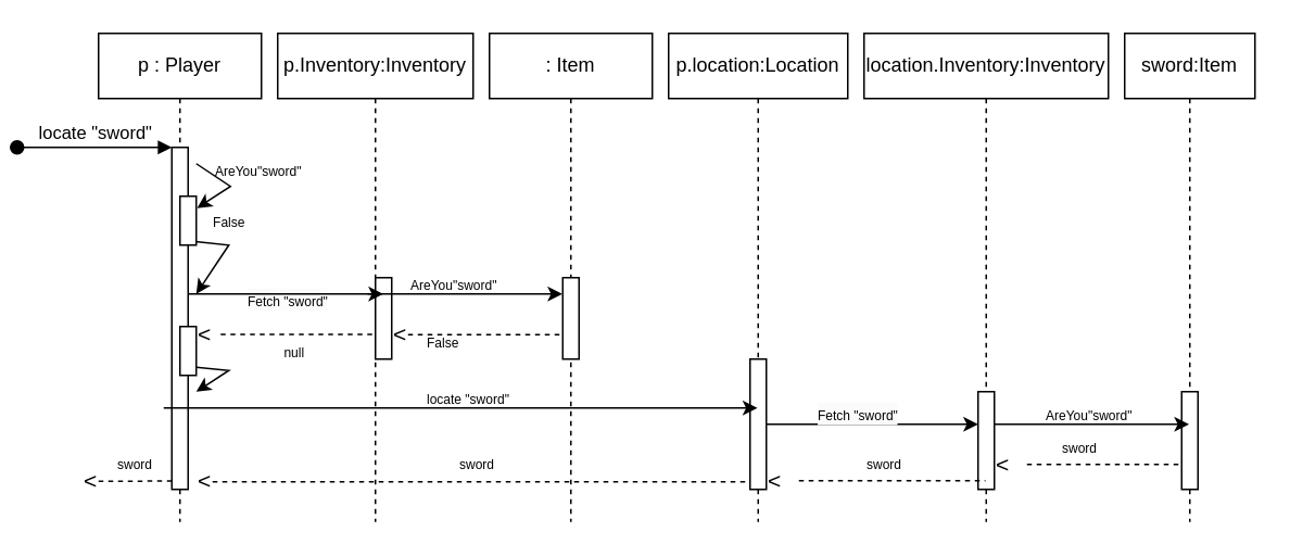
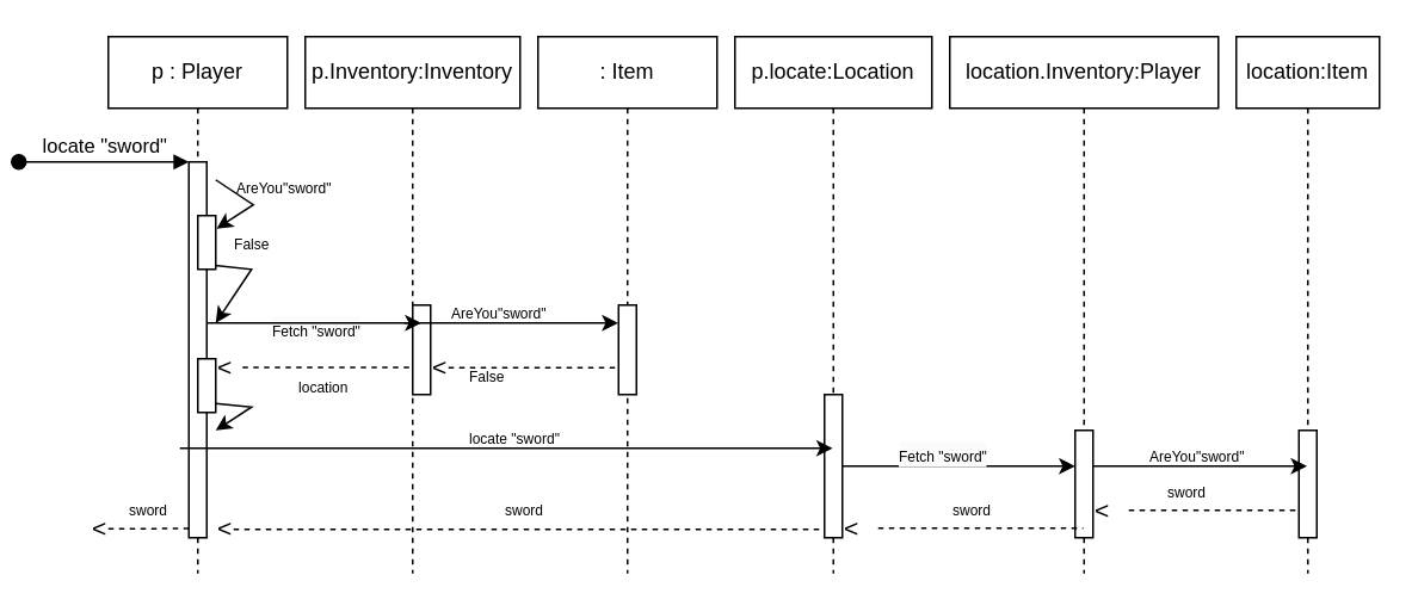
  <mxCell id="0" />
  <mxCell id="1" parent="0" />
- <mxCell id="2" value="p.location:Location" style="shape=umlLifeline;perimeter=lifelinePerimeter;whiteSpace=wrap;html=1;container=0;dropTarget=0;collapsible=0;recursiveResize=0;outlineConnect=0;portConstraint=eastwest;newEdgeStyle={&quot;edgeStyle&quot;:&quot;elbowEdgeStyle&quot;,&quot;elbow&quot;:&quot;vertical&quot;,&quot;curved&quot;:0,&quot;rounded&quot;:0};" vertex="1" parent="1"><mxGeometry x="390" y="20" width="110" height="300" as="geometry" /></mxCell>
+ <mxCell id="2" value="p.locate:Location" style="shape=umlLifeline;perimeter=lifelinePerimeter;whiteSpace=wrap;html=1;container=0;dropTarget=0;collapsible=0;recursiveResize=0;outlineConnect=0;portConstraint=eastwest;newEdgeStyle={&quot;edgeStyle&quot;:&quot;elbowEdgeStyle&quot;,&quot;elbow&quot;:&quot;vertical&quot;,&quot;curved&quot;:0,&quot;rounded&quot;:0};" vertex="1" parent="1"><mxGeometry x="390" y="20" width="110" height="300" as="geometry" /></mxCell>
  <mxCell id="3" value="" style="html=1;points=[];perimeter=orthogonalPerimeter;outlineConnect=0;targetShapes=umlLifeline;portConstraint=eastwest;newEdgeStyle={&quot;edgeStyle&quot;:&quot;elbowEdgeStyle&quot;,&quot;elbow&quot;:&quot;vertical&quot;,&quot;curved&quot;:0,&quot;rounded&quot;:0};" vertex="1" parent="2"><mxGeometry x="50" y="200" width="10" height="80" as="geometry" /></mxCell>
- <mxCell id="4" value="location.Inventory:Inventory" style="shape=umlLifeline;perimeter=lifelinePerimeter;whiteSpace=wrap;html=1;container=0;dropTarget=0;collapsible=0;recursiveResize=0;outlineConnect=0;portConstraint=eastwest;newEdgeStyle={&quot;edgeStyle&quot;:&quot;elbowEdgeStyle&quot;,&quot;elbow&quot;:&quot;vertical&quot;,&quot;curved&quot;:0,&quot;rounded&quot;:0};" vertex="1" parent="1"><mxGeometry x="510" y="20" width="150" height="300" as="geometry" /></mxCell>
+ <mxCell id="4" value="location.Inventory:Player" style="shape=umlLifeline;perimeter=lifelinePerimeter;whiteSpace=wrap;html=1;container=0;dropTarget=0;collapsible=0;recursiveResize=0;outlineConnect=0;portConstraint=eastwest;newEdgeStyle={&quot;edgeStyle&quot;:&quot;elbowEdgeStyle&quot;,&quot;elbow&quot;:&quot;vertical&quot;,&quot;curved&quot;:0,&quot;rounded&quot;:0};" vertex="1" parent="1"><mxGeometry x="510" y="20" width="150" height="300" as="geometry" /></mxCell>
  <mxCell id="5" value="" style="html=1;points=[];perimeter=orthogonalPerimeter;outlineConnect=0;targetShapes=umlLifeline;portConstraint=eastwest;newEdgeStyle={&quot;edgeStyle&quot;:&quot;elbowEdgeStyle&quot;,&quot;elbow&quot;:&quot;vertical&quot;,&quot;curved&quot;:0,&quot;rounded&quot;:0};" vertex="1" parent="4"><mxGeometry x="70" y="220" width="10" height="60" as="geometry" /></mxCell>
  <mxCell id="6" value="" style="group" vertex="1" connectable="0" parent="1"><mxGeometry x="30" y="20" width="350" height="300" as="geometry" /></mxCell>
  <mxCell id="7" value="p : Player" style="shape=umlLifeline;perimeter=lifelinePerimeter;whiteSpace=wrap;html=1;container=0;dropTarget=0;collapsible=0;recursiveResize=0;outlineConnect=0;portConstraint=eastwest;newEdgeStyle={&quot;edgeStyle&quot;:&quot;elbowEdgeStyle&quot;,&quot;elbow&quot;:&quot;vertical&quot;,&quot;curved&quot;:0,&quot;rounded&quot;:0};" parent="6" vertex="1"><mxGeometry x="10" width="100" height="300" as="geometry" /></mxCell>
  <mxCell id="8" value="" style="html=1;points=[];perimeter=orthogonalPerimeter;outlineConnect=0;targetShapes=umlLifeline;portConstraint=eastwest;newEdgeStyle={&quot;edgeStyle&quot;:&quot;elbowEdgeStyle&quot;,&quot;elbow&quot;:&quot;vertical&quot;,&quot;curved&quot;:0,&quot;rounded&quot;:0};" parent="7" vertex="1"><mxGeometry x="45" y="70" width="10" height="210" as="geometry" /></mxCell>
  <mxCell id="9" value="locate &quot;sword&quot;" style="html=1;verticalAlign=bottom;startArrow=oval;endArrow=block;startSize=8;edgeStyle=elbowEdgeStyle;elbow=vertical;curved=0;rounded=0;" parent="7" target="8" edge="1"><mxGeometry relative="1" as="geometry"><mxPoint x="-50" y="70" as="sourcePoint" /></mxGeometry></mxCell>
  <mxCell id="10" value="" style="html=1;points=[];perimeter=orthogonalPerimeter;outlineConnect=0;targetShapes=umlLifeline;portConstraint=eastwest;newEdgeStyle={&quot;edgeStyle&quot;:&quot;elbowEdgeStyle&quot;,&quot;elbow&quot;:&quot;vertical&quot;,&quot;curved&quot;:0,&quot;rounded&quot;:0};" parent="7" vertex="1"><mxGeometry x="50" y="100" width="10" height="30" as="geometry" /></mxCell>
  <mxCell id="11" value="" style="html=1;points=[];perimeter=orthogonalPerimeter;outlineConnect=0;targetShapes=umlLifeline;portConstraint=eastwest;newEdgeStyle={&quot;edgeStyle&quot;:&quot;elbowEdgeStyle&quot;,&quot;elbow&quot;:&quot;vertical&quot;,&quot;curved&quot;:0,&quot;rounded&quot;:0};" vertex="1" parent="7"><mxGeometry x="50" y="180" width="10" height="30" as="geometry" /></mxCell>
  <mxCell id="12" value="p.Inventory:Inventory" style="shape=umlLifeline;perimeter=lifelinePerimeter;whiteSpace=wrap;html=1;container=0;dropTarget=0;collapsible=0;recursiveResize=0;outlineConnect=0;portConstraint=eastwest;newEdgeStyle={&quot;edgeStyle&quot;:&quot;elbowEdgeStyle&quot;,&quot;elbow&quot;:&quot;vertical&quot;,&quot;curved&quot;:0,&quot;rounded&quot;:0};" parent="6" vertex="1"><mxGeometry x="120" width="120" height="300" as="geometry" /></mxCell>
  <mxCell id="13" value="" style="html=1;points=[];perimeter=orthogonalPerimeter;outlineConnect=0;targetShapes=umlLifeline;portConstraint=eastwest;newEdgeStyle={&quot;edgeStyle&quot;:&quot;elbowEdgeStyle&quot;,&quot;elbow&quot;:&quot;vertical&quot;,&quot;curved&quot;:0,&quot;rounded&quot;:0};" parent="12" vertex="1"><mxGeometry x="60" y="150" width="10" height="50" as="geometry" /></mxCell>
  <mxCell id="14" value=": Item" style="shape=umlLifeline;perimeter=lifelinePerimeter;whiteSpace=wrap;html=1;container=0;dropTarget=0;collapsible=0;recursiveResize=0;outlineConnect=0;portConstraint=eastwest;newEdgeStyle={&quot;edgeStyle&quot;:&quot;elbowEdgeStyle&quot;,&quot;elbow&quot;:&quot;vertical&quot;,&quot;curved&quot;:0,&quot;rounded&quot;:0};" vertex="1" parent="6"><mxGeometry x="250" width="100" height="300" as="geometry" /></mxCell>
  <mxCell id="15" value="" style="html=1;points=[];perimeter=orthogonalPerimeter;outlineConnect=0;targetShapes=umlLifeline;portConstraint=eastwest;newEdgeStyle={&quot;edgeStyle&quot;:&quot;elbowEdgeStyle&quot;,&quot;elbow&quot;:&quot;vertical&quot;,&quot;curved&quot;:0,&quot;rounded&quot;:0};" vertex="1" parent="14"><mxGeometry x="45" y="150" width="10" height="50" as="geometry" /></mxCell>
  <mxCell id="16" value="&lt;font style=&quot;font-size: 8px;&quot;&gt;AreYou&quot;sword&quot;&lt;/font&gt;" style="text;whiteSpace=wrap;html=1;" vertex="1" parent="6"><mxGeometry x="80" y="70" width="70" height="40" as="geometry" /></mxCell>
  <mxCell id="17" value="&lt;span style=&quot;color: rgb(0, 0, 0); font-family: Helvetica; font-style: normal; font-variant-ligatures: normal; font-variant-caps: normal; font-weight: 400; letter-spacing: normal; orphans: 2; text-align: left; text-indent: 0px; text-transform: none; widows: 2; word-spacing: 0px; -webkit-text-stroke-width: 0px; background-color: rgb(251, 251, 251); text-decoration-thickness: initial; text-decoration-style: initial; text-decoration-color: initial; float: none; display: inline !important;&quot;&gt;&lt;font style=&quot;font-size: 8px;&quot;&gt;Fetch &quot;sword&quot;&lt;/font&gt;&lt;/span&gt;" style="text;whiteSpace=wrap;html=1;" vertex="1" parent="6"><mxGeometry x="100" y="150" width="60" height="20" as="geometry" /></mxCell>
  <mxCell id="18" value="&lt;font style=&quot;font-size: 8px;&quot;&gt;False&lt;/font&gt;" style="text;html=1;align=center;verticalAlign=middle;resizable=0;points=[];autosize=1;strokeColor=none;fillColor=none;" vertex="1" parent="6"><mxGeometry x="70" y="100" width="40" height="30" as="geometry" /></mxCell>
  <mxCell id="19" value="" style="endArrow=classic;html=1;rounded=0;" edge="1" parent="6"><mxGeometry width="50" height="50" relative="1" as="geometry"><mxPoint x="65.25" y="160" as="sourcePoint" /><mxPoint x="184.75" y="160" as="targetPoint" /><Array as="points"><mxPoint x="100.25" y="160" /></Array></mxGeometry></mxCell>
  <mxCell id="20" value="" style="endArrow=classic;html=1;rounded=0;exitX=-0.012;exitY=0.926;exitDx=0;exitDy=0;exitPerimeter=0;" edge="1" parent="6" source="18"><mxGeometry width="50" height="50" relative="1" as="geometry"><mxPoint x="40" y="200" as="sourcePoint" /><mxPoint x="70" y="160" as="targetPoint" /><Array as="points"><mxPoint x="90" y="130" /></Array></mxGeometry></mxCell>
  <mxCell id="21" value="" style="endArrow=classic;html=1;rounded=0;entryX=0.012;entryY=0.243;entryDx=0;entryDy=0;entryPerimeter=0;" edge="1" parent="6" target="18"><mxGeometry width="50" height="50" relative="1" as="geometry"><mxPoint x="70" y="80" as="sourcePoint" /><mxPoint x="81" y="104" as="targetPoint" /><Array as="points"><mxPoint x="91" y="94" /></Array></mxGeometry></mxCell>
  <mxCell id="22" value="" style="endArrow=classic;html=1;rounded=0;" edge="1" parent="6"><mxGeometry width="50" height="50" relative="1" as="geometry"><mxPoint x="175.25" y="160" as="sourcePoint" /><mxPoint x="294.75" y="160" as="targetPoint" /><Array as="points"><mxPoint x="210.25" y="160" /></Array></mxGeometry></mxCell>
  <mxCell id="23" value="&lt;font style=&quot;font-size: 8px;&quot;&gt;AreYou&quot;sword&quot;&lt;/font&gt;" style="text;whiteSpace=wrap;html=1;" vertex="1" parent="6"><mxGeometry x="200" y="140" width="60" height="20" as="geometry" /></mxCell>
  <mxCell id="24" value="" style="endArrow=none;dashed=1;html=1;rounded=0;" edge="1" parent="6" target="15"><mxGeometry width="50" height="50" relative="1" as="geometry"><mxPoint x="200.0" y="185" as="sourcePoint" /><mxPoint x="300" y="190" as="targetPoint" /></mxGeometry></mxCell>
  <mxCell id="25" value="&lt;font style=&quot;font-size: 8px;&quot;&gt;False&lt;/font&gt;" style="text;whiteSpace=wrap;html=1;" vertex="1" parent="6"><mxGeometry x="210" y="175" width="60" height="20" as="geometry" /></mxCell>
  <mxCell id="26" value="" style="endArrow=none;dashed=1;html=1;rounded=0;" edge="1" parent="6"><mxGeometry width="50" height="50" relative="1" as="geometry"><mxPoint x="85" y="184.82" as="sourcePoint" /><mxPoint x="180" y="184.82" as="targetPoint" /></mxGeometry></mxCell>
  <mxCell id="27" value="&lt;font style=&quot;font-size: 14px;&quot;&gt;&amp;lt;&lt;/font&gt;" style="text;html=1;align=center;verticalAlign=middle;resizable=0;points=[];autosize=1;strokeColor=none;fillColor=none;" vertex="1" parent="6"><mxGeometry x="60" y="170" width="30" height="30" as="geometry" /></mxCell>
- <mxCell id="28" value="&lt;font style=&quot;font-size: 8px;&quot;&gt;null&lt;/font&gt;" style="text;html=1;align=center;verticalAlign=middle;resizable=0;points=[];autosize=1;strokeColor=none;fillColor=none;" vertex="1" parent="6"><mxGeometry x="110" y="180" width="40" height="30" as="geometry" /></mxCell>
+ <mxCell id="28" value="&lt;font style=&quot;font-size: 8px;&quot;&gt;location&lt;/font&gt;" style="text;html=1;align=center;verticalAlign=middle;resizable=0;points=[];autosize=1;strokeColor=none;fillColor=none;" vertex="1" parent="6"><mxGeometry x="110" y="180" width="40" height="30" as="geometry" /></mxCell>
  <mxCell id="29" value="" style="endArrow=classic;html=1;rounded=0;exitX=-0.012;exitY=0.926;exitDx=0;exitDy=0;exitPerimeter=0;" edge="1" parent="6"><mxGeometry width="50" height="50" relative="1" as="geometry"><mxPoint x="70" y="205" as="sourcePoint" /><mxPoint x="70" y="220" as="targetPoint" /><Array as="points"><mxPoint x="90" y="207" /></Array></mxGeometry></mxCell>
  <mxCell id="30" value="" style="endArrow=classic;html=1;rounded=0;" edge="1" parent="6" target="2"><mxGeometry width="50" height="50" relative="1" as="geometry"><mxPoint x="50" y="230" as="sourcePoint" /><mxPoint x="169.5" y="230" as="targetPoint" /><Array as="points"><mxPoint x="85" y="230" /></Array></mxGeometry></mxCell>
  <mxCell id="31" value="&lt;font style=&quot;font-size: 8px;&quot;&gt;locate &quot;sword&quot;&lt;/font&gt;" style="text;whiteSpace=wrap;html=1;" vertex="1" parent="6"><mxGeometry x="210" y="210" width="60" height="20" as="geometry" /></mxCell>
  <mxCell id="32" value="&lt;font style=&quot;font-size: 14px;&quot;&gt;&amp;lt;&lt;/font&gt;" style="text;html=1;align=center;verticalAlign=middle;resizable=0;points=[];autosize=1;strokeColor=none;fillColor=none;" vertex="1" parent="6"><mxGeometry x="60" y="260" width="30" height="30" as="geometry" /></mxCell>
  <mxCell id="33" value="" style="endArrow=none;dashed=1;html=1;rounded=0;" edge="1" parent="6" target="3"><mxGeometry width="50" height="50" relative="1" as="geometry"><mxPoint x="80" y="275.3" as="sourcePoint" /><mxPoint x="565" y="280" as="targetPoint" /></mxGeometry></mxCell>
  <mxCell id="34" value="&lt;span style=&quot;font-size: 8px;&quot;&gt;sword&lt;/span&gt;" style="text;whiteSpace=wrap;html=1;" vertex="1" parent="6"><mxGeometry x="230" y="250" width="60" height="20" as="geometry" /></mxCell>
  <mxCell id="35" value="&lt;font style=&quot;font-size: 14px;&quot;&gt;&amp;lt;&lt;/font&gt;" style="text;html=1;align=center;verticalAlign=middle;resizable=0;points=[];autosize=1;strokeColor=none;fillColor=none;" vertex="1" parent="6"><mxGeometry x="-10" y="260" width="30" height="30" as="geometry" /></mxCell>
  <mxCell id="36" value="&lt;span style=&quot;font-size: 8px;&quot;&gt;sword&lt;/span&gt;" style="text;whiteSpace=wrap;html=1;" vertex="1" parent="6"><mxGeometry x="20" y="250" width="60" height="20" as="geometry" /></mxCell>
  <mxCell id="37" value="&lt;font style=&quot;font-size: 14px;&quot;&gt;&amp;lt;&lt;/font&gt;" style="text;html=1;align=center;verticalAlign=middle;resizable=0;points=[];autosize=1;strokeColor=none;fillColor=none;" vertex="1" parent="1"><mxGeometry x="210" y="190" width="30" height="30" as="geometry" /></mxCell>
  <mxCell id="38" value="" style="endArrow=classic;html=1;rounded=0;" edge="1" parent="1" target="5"><mxGeometry width="50" height="50" relative="1" as="geometry"><mxPoint x="450" y="260" as="sourcePoint" /><mxPoint x="569.5" y="260" as="targetPoint" /><Array as="points"><mxPoint x="485" y="260" /></Array></mxGeometry></mxCell>
  <mxCell id="39" value="&lt;span style=&quot;color: rgb(0, 0, 0); font-family: Helvetica; font-style: normal; font-variant-ligatures: normal; font-variant-caps: normal; font-weight: 400; letter-spacing: normal; orphans: 2; text-align: left; text-indent: 0px; text-transform: none; widows: 2; word-spacing: 0px; -webkit-text-stroke-width: 0px; background-color: rgb(251, 251, 251); text-decoration-thickness: initial; text-decoration-style: initial; text-decoration-color: initial; float: none; display: inline !important;&quot;&gt;&lt;font style=&quot;font-size: 8px;&quot;&gt;Fetch &quot;sword&quot;&lt;/font&gt;&lt;/span&gt;" style="text;whiteSpace=wrap;html=1;" vertex="1" parent="1"><mxGeometry x="480" y="240" width="60" height="20" as="geometry" /></mxCell>
- <mxCell id="40" value="sword:Item" style="shape=umlLifeline;perimeter=lifelinePerimeter;whiteSpace=wrap;html=1;container=0;dropTarget=0;collapsible=0;recursiveResize=0;outlineConnect=0;portConstraint=eastwest;newEdgeStyle={&quot;edgeStyle&quot;:&quot;elbowEdgeStyle&quot;,&quot;elbow&quot;:&quot;vertical&quot;,&quot;curved&quot;:0,&quot;rounded&quot;:0};" vertex="1" parent="1"><mxGeometry x="670" y="20" width="80" height="300" as="geometry" /></mxCell>
+ <mxCell id="40" value="location:Item" style="shape=umlLifeline;perimeter=lifelinePerimeter;whiteSpace=wrap;html=1;container=0;dropTarget=0;collapsible=0;recursiveResize=0;outlineConnect=0;portConstraint=eastwest;newEdgeStyle={&quot;edgeStyle&quot;:&quot;elbowEdgeStyle&quot;,&quot;elbow&quot;:&quot;vertical&quot;,&quot;curved&quot;:0,&quot;rounded&quot;:0};" vertex="1" parent="1"><mxGeometry x="670" y="20" width="80" height="300" as="geometry" /></mxCell>
  <mxCell id="41" value="" style="html=1;points=[];perimeter=orthogonalPerimeter;outlineConnect=0;targetShapes=umlLifeline;portConstraint=eastwest;newEdgeStyle={&quot;edgeStyle&quot;:&quot;elbowEdgeStyle&quot;,&quot;elbow&quot;:&quot;vertical&quot;,&quot;curved&quot;:0,&quot;rounded&quot;:0};" vertex="1" parent="40"><mxGeometry x="35" y="220" width="10" height="60" as="geometry" /></mxCell>
  <mxCell id="42" value="" style="endArrow=classic;html=1;rounded=0;" edge="1" parent="1"><mxGeometry width="50" height="50" relative="1" as="geometry"><mxPoint x="590" y="260" as="sourcePoint" /><mxPoint x="709.5" y="260" as="targetPoint" /><Array as="points"><mxPoint x="625" y="260" /></Array></mxGeometry></mxCell>
  <mxCell id="43" value="&lt;font style=&quot;font-size: 8px;&quot;&gt;AreYou&quot;sword&quot;&lt;/font&gt;" style="text;whiteSpace=wrap;html=1;" vertex="1" parent="1"><mxGeometry x="620" y="240" width="60" height="20" as="geometry" /></mxCell>
  <mxCell id="44" value="" style="endArrow=none;dashed=1;html=1;rounded=0;" edge="1" parent="1"><mxGeometry width="50" height="50" relative="1" as="geometry"><mxPoint x="610" y="284.7" as="sourcePoint" /><mxPoint x="705" y="284.7" as="targetPoint" /></mxGeometry></mxCell>
  <mxCell id="45" value="&lt;font style=&quot;font-size: 14px;&quot;&gt;&amp;lt;&lt;/font&gt;" style="text;html=1;align=center;verticalAlign=middle;resizable=0;points=[];autosize=1;strokeColor=none;fillColor=none;" vertex="1" parent="1"><mxGeometry x="580" y="270" width="30" height="30" as="geometry" /></mxCell>
  <mxCell id="46" value="" style="endArrow=none;dashed=1;html=1;rounded=0;" edge="1" parent="1" target="4"><mxGeometry width="50" height="50" relative="1" as="geometry"><mxPoint x="470" y="294.7" as="sourcePoint" /><mxPoint x="565" y="294.7" as="targetPoint" /></mxGeometry></mxCell>
  <mxCell id="47" value="&lt;font style=&quot;font-size: 14px;&quot;&gt;&amp;lt;&lt;/font&gt;" style="text;html=1;align=center;verticalAlign=middle;resizable=0;points=[];autosize=1;strokeColor=none;fillColor=none;" vertex="1" parent="1"><mxGeometry x="440" y="280" width="30" height="30" as="geometry" /></mxCell>
  <mxCell id="48" value="&lt;span style=&quot;font-size: 8px;&quot;&gt;sword&lt;/span&gt;" style="text;whiteSpace=wrap;html=1;" vertex="1" parent="1"><mxGeometry x="630" y="260" width="60" height="20" as="geometry" /></mxCell>
  <mxCell id="49" value="&lt;span style=&quot;font-size: 8px;&quot;&gt;sword&lt;/span&gt;" style="text;whiteSpace=wrap;html=1;" vertex="1" parent="1"><mxGeometry x="510" y="270" width="60" height="20" as="geometry" /></mxCell>
  <mxCell id="50" value="" style="endArrow=none;dashed=1;html=1;rounded=0;" edge="1" parent="1"><mxGeometry width="50" height="50" relative="1" as="geometry"><mxPoint x="40" y="295" as="sourcePoint" /><mxPoint x="85" y="294.87" as="targetPoint" /></mxGeometry></mxCell>
